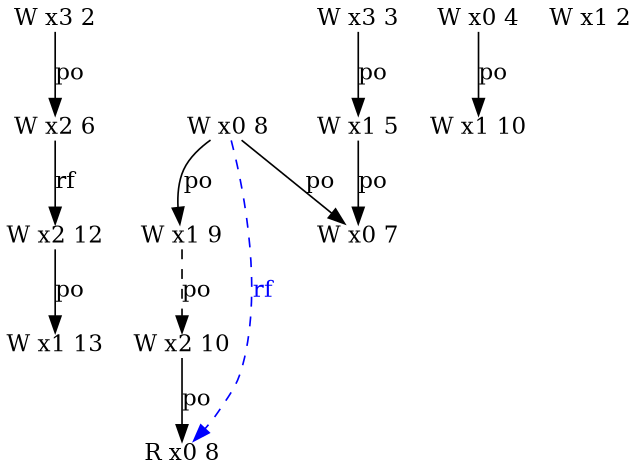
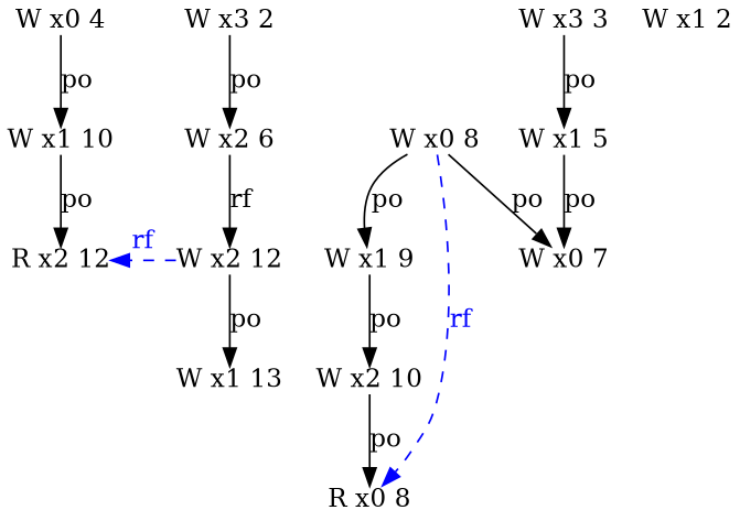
  digraph {
    fontname="DejaVu Serif"
    node [fontname="DejaVu Serif" idx=0 loc=1 shape=plain th=2 type=W]
    edge [fontname="DejaVu Serif"]
    n1 [idx=1 label="W x2 6" loc=2 th=0]
    n2 [idx=2 label="W x2 12" loc=2 th=0]
+   n3 [idx=2 label="R x2 12" loc=2 th=3 type=R]
    n4 [idx=3 label="W x1 13" th=0]
    n5 [idx=4 label="W x1 9"]
    n6 [idx=5 label="W x2 10" loc=2]
    n7 [idx=6 label="R x0 8" loc=0 type=R]
    n8 [label="W x3 3" loc=3]
    n9 [idx=1 label="W x1 5"]
    n10 [idx=2 label="W x0 7" loc=0]
    n11 [idx=1 label="W x1 10" th=3]
    n12 [label="W x1 2" th=1]
    n13 [label="W x3 2" loc=3 th=0]
    n14 [idx=3 label="W x0 8" loc=0]
    n15 [label="W x0 4" loc=0 th=3]
    n1 -> n2 [label=rf]
+   n2 -> n3 [color=blue constraint=false fontcolor=blue from_idx=2 from_th=0 label=rf style=dashed to_idx=2 to_th=3]
    n2 -> n4 [label=po]
-   n5 -> n6 [label=po style=dashed]
+   n5 -> n6 [label=po]
    n6 -> n7 [label=po]
    n8 -> n9 [label=po]
    n9 -> n10 [label=po]
+   n11 -> n3 [label=po]
    n13 -> n1 [label=po]
    n14 -> n5 [label=po]
    n14 -> n7 [color=blue constraint=false fontcolor=blue from_idx=3 from_th=2 label=rf style=dashed to_idx=6 to_th=2]
    n14 -> n10 [label=po]
    n15 -> n11 [label=po]
  }
